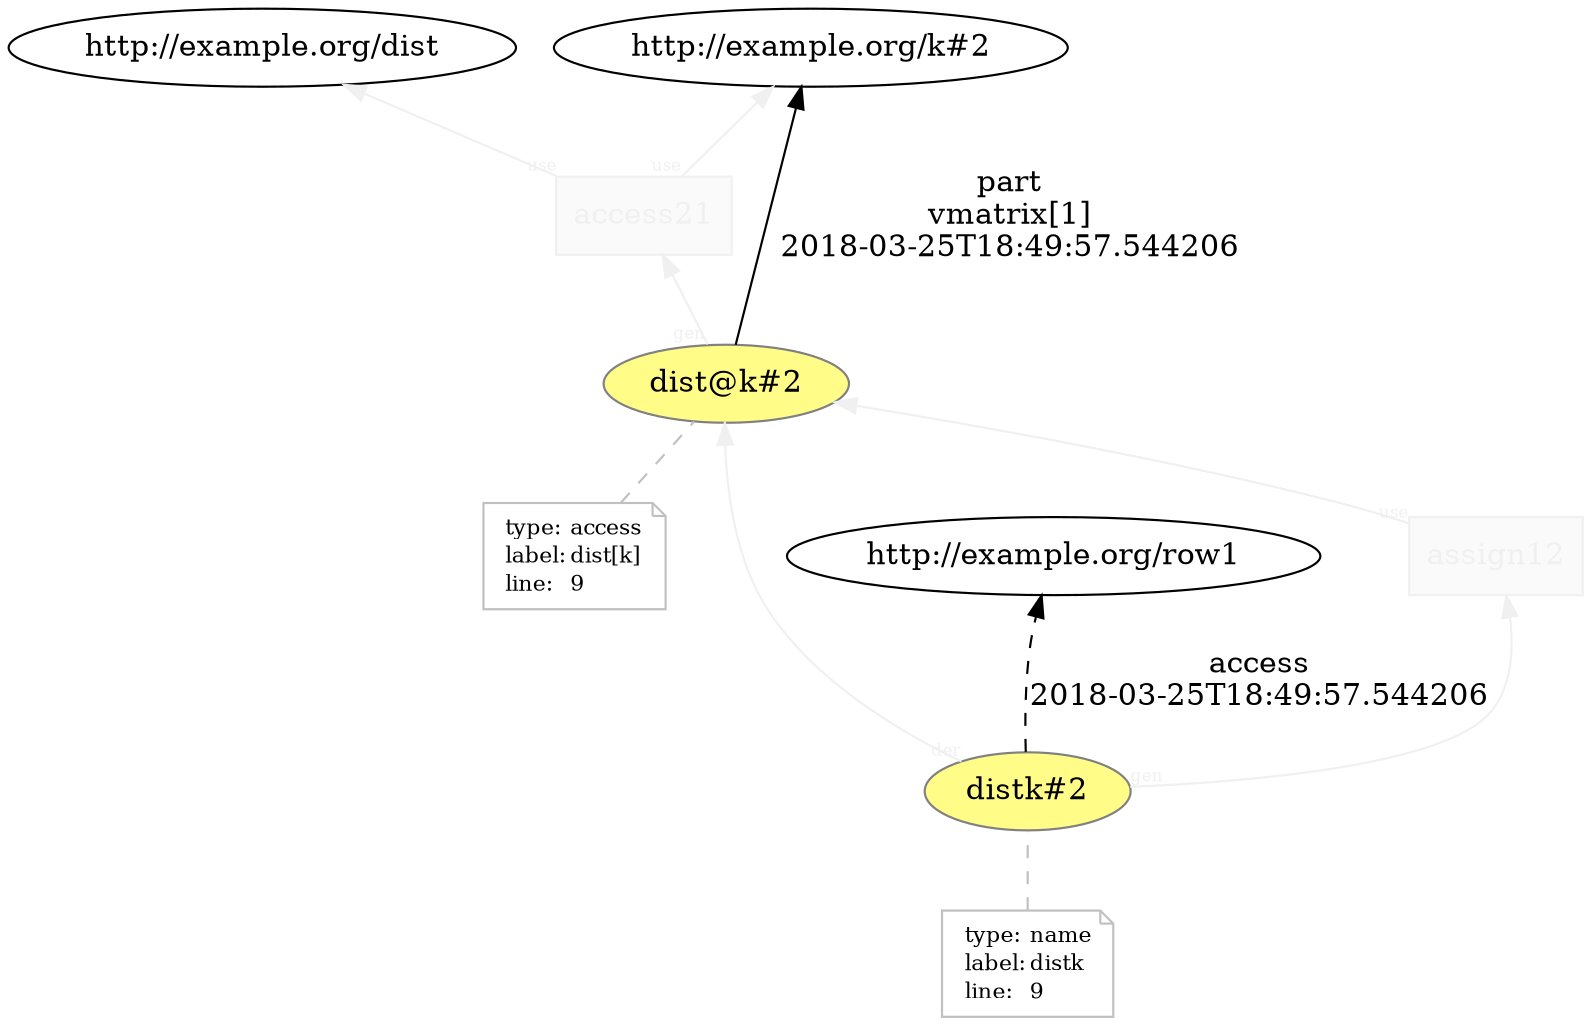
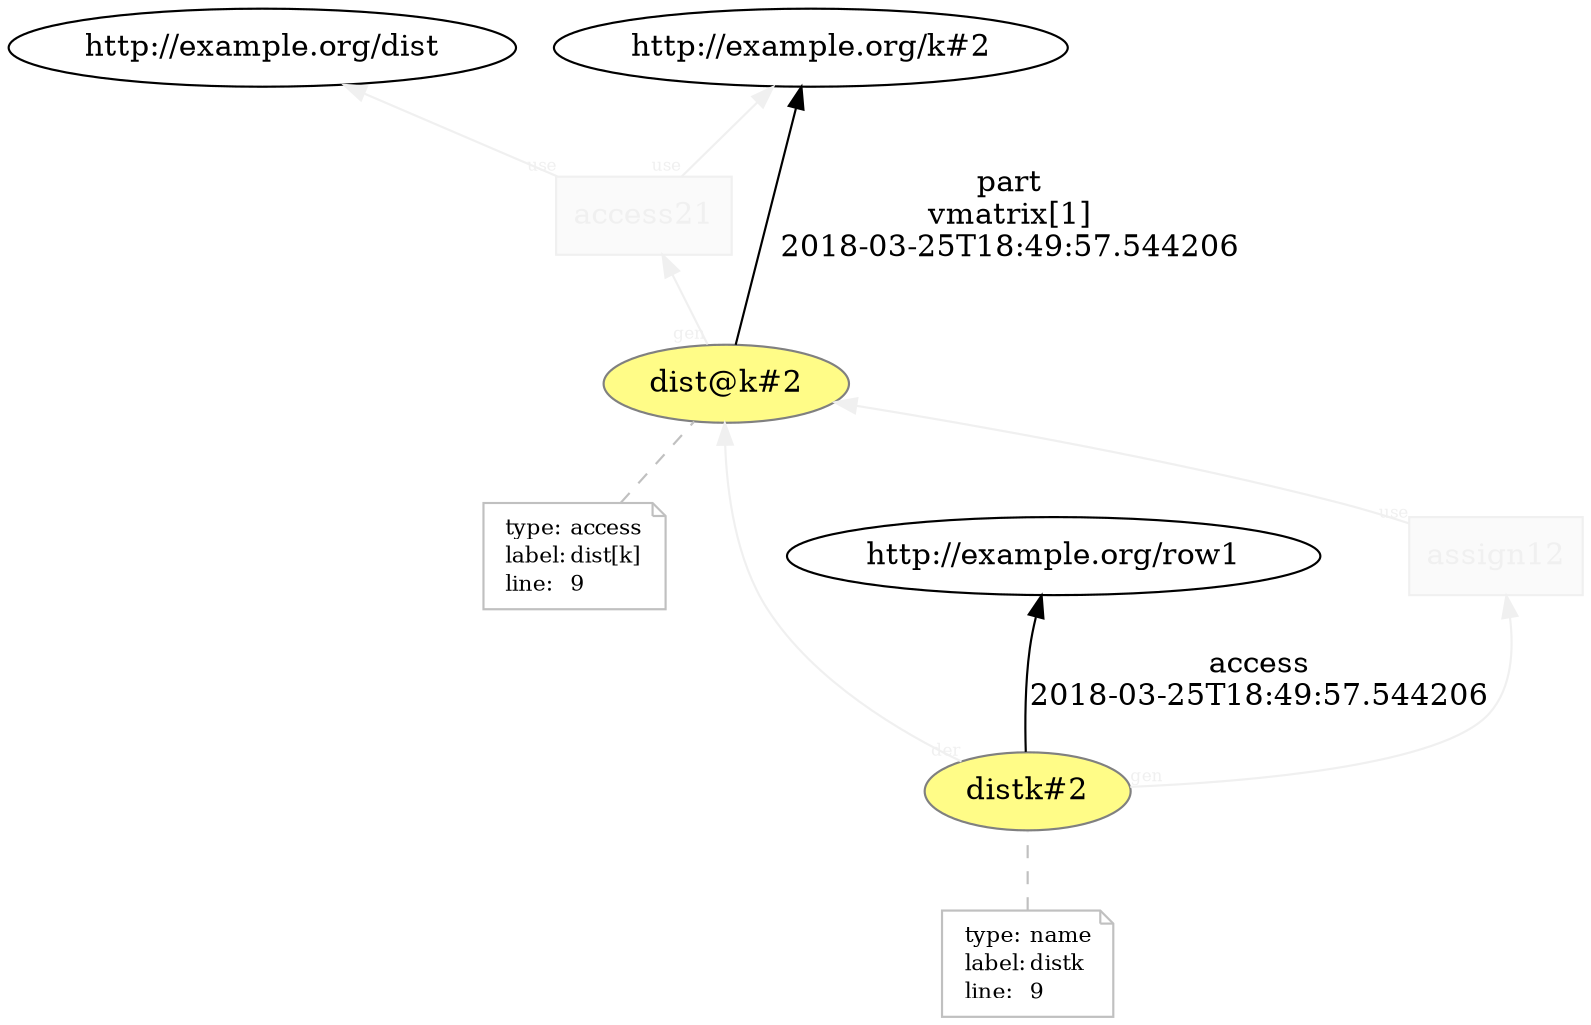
  digraph {
    rankdir=BT
    edge [color="#F0F0F0" fontcolor="#F0F0F0" labelangle=60.0 labeldistance=1.5 labelfontsize=8 rotation=20]
    n1 [color="#808080" fillcolor="#FFFC87" label="dist@k#2" style=filled]
    n2 [color="#F0F0F0" fillcolor="#FAFAFA" fontcolor="#F0F0F0" label=access21 shape=polygon sides=4 style=filled]
    "http://example.org/k#2"
    "http://example.org/dist"
    n5 [color=gray fontcolor=black fontsize=10 label=<<TABLE cellpadding="0" border="0"> 	<TR> 	    <TD align="left">type:</TD> 	    <TD align="left">access</TD> 	</TR> 	<TR> 	    <TD align="left">label:</TD> 	    <TD align="left">dist[k]</TD> 	</TR> 	<TR> 	    <TD align="left">line:</TD> 	    <TD align="left">9</TD> 	</TR> </TABLE>> shape=note]
    n6 [color="#808080" fillcolor="#FFFC87" label="distk#2" style=filled]
    "http://example.org/row1"
    n8 [color="#F0F0F0" fillcolor="#FAFAFA" fontcolor="#F0F0F0" label=assign12 shape=polygon sides=4 style=filled]
    n9 [color=gray fontcolor=black fontsize=10 label=<<TABLE cellpadding="0" border="0"> 	<TR> 	    <TD align="left">type:</TD> 	    <TD align="left">name</TD> 	</TR> 	<TR> 	    <TD align="left">label:</TD> 	    <TD align="left">distk</TD> 	</TR> 	<TR> 	    <TD align="left">line:</TD> 	    <TD align="left">9</TD> 	</TR> </TABLE>> shape=note]
    n1 -> n2 [taillabel=gen]
    n1 -> "http://example.org/k#2" [angle=60.0 distance=1.5 fontsize=14 label="part\nvmatrix[1]\n2018-03-25T18:49:57.544206" color="" fontcolor="" labelangle="" labeldistance="" labelfontsize=""]
    n2 -> "http://example.org/k#2" [taillabel=use]
    n2 -> "http://example.org/dist" [taillabel=use]
    n5 -> n1 [arrowhead=none color=gray style=dashed fontcolor="" labelangle="" labeldistance="" labelfontsize="" rotation=""]
    n6 -> n1 [taillabel=der]
-   n6 -> "http://example.org/row1" [angle=60.0 distance=1.5 fontsize=14 label="access\n2018-03-25T18:49:57.544206" style=dashed color="" fontcolor="" labelangle="" labeldistance="" labelfontsize=""]
+   n6 -> "http://example.org/row1" [angle=60.0 distance=1.5 fontsize=14 label="access\n2018-03-25T18:49:57.544206" color="" fontcolor="" labelangle="" labeldistance="" labelfontsize=""]
    n6 -> n8 [taillabel=gen]
    n8 -> n1 [taillabel=use]
    n9 -> n6 [arrowhead=none color=gray style=dashed fontcolor="" labelangle="" labeldistance="" labelfontsize="" rotation=""]
  }
